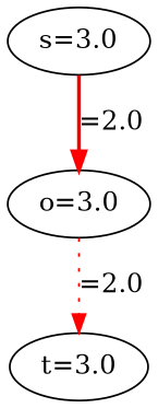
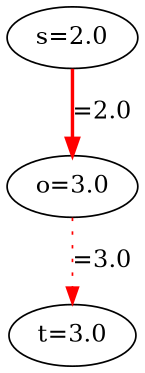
  strict digraph {
    edge [color=red]
-   n1 [label="s=3.0"]
+   n1 [label="s=2.0"]
    n2 [label="o=3.0"]
    n3 [label="t=3.0"]
    n1 -> n2 [label="=2.0" style=bold]
-   n2 -> n3 [label="=2.0" style=dotted]
+   n2 -> n3 [label="=3.0" style=dotted]
  }
